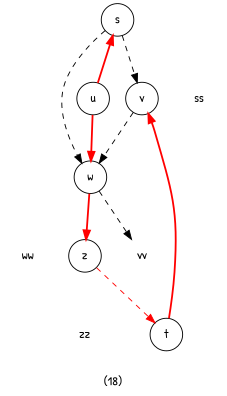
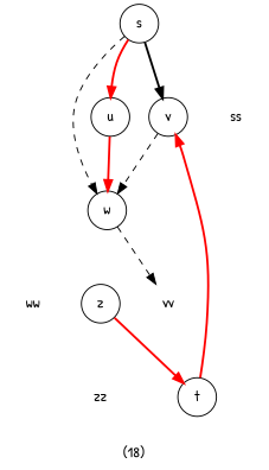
  digraph {
    fontname="Patrick Hand"
    label="(18)"
    lblstyle="below=-1cm"
    node [fontname="Patrick Hand" shape=circle style="fill=green!20" texmode=math]
    edge [color=red fontname="Patrick Hand" lblstyle=auto style=bold topath="bend left"]
    s
    v
    w
    u
    ss [shape=none texlbl="\color{blue}$0$" style=""]
    vv [shape=none texlbl="\color{blue}$6$" style=""]
    z
    ww [shape=none texlbl="\color{blue}$3$" style=""]
    t
    zz [shape=none texlbl="\color{blue}$4$" style=""]
-   s -> v [color=black label=" " style=dashed texlbl="$7$" topath="bend right"]
+   s -> v [color=black label=" " texlbl="$7$" topath="bend right"]
    s -> w [color=black label=" " style=dashed texlbl="$4$"]
-   u -> s [label=" " texlbl="$2$"]
+   s -> u [label=" " texlbl="$2$"]
    s -> ss [label=" " style=invis color="" topath=""]
    v -> w [color=black label=" " style=dashed texlbl="$1$"]
    v -> vv [label=" " style=invis color="" topath=""]
    w -> vv [color=black label=" " style=dashed texlbl="$4$"]
-   w -> z [label=" " texlbl="$1$" topath="bend right"]
    w -> ww [label=" " style=invis color="" topath=""]
    u -> w [label=" " texlbl="$1$"]
-   z -> t [label=" " style=dashed texlbl="$2$"]
+   z -> t [label=" " texlbl="$2$"]
    z -> zz [label=" " style=invis color="" topath=""]
    t -> v [label=" " texlbl="$0$"]
  }
